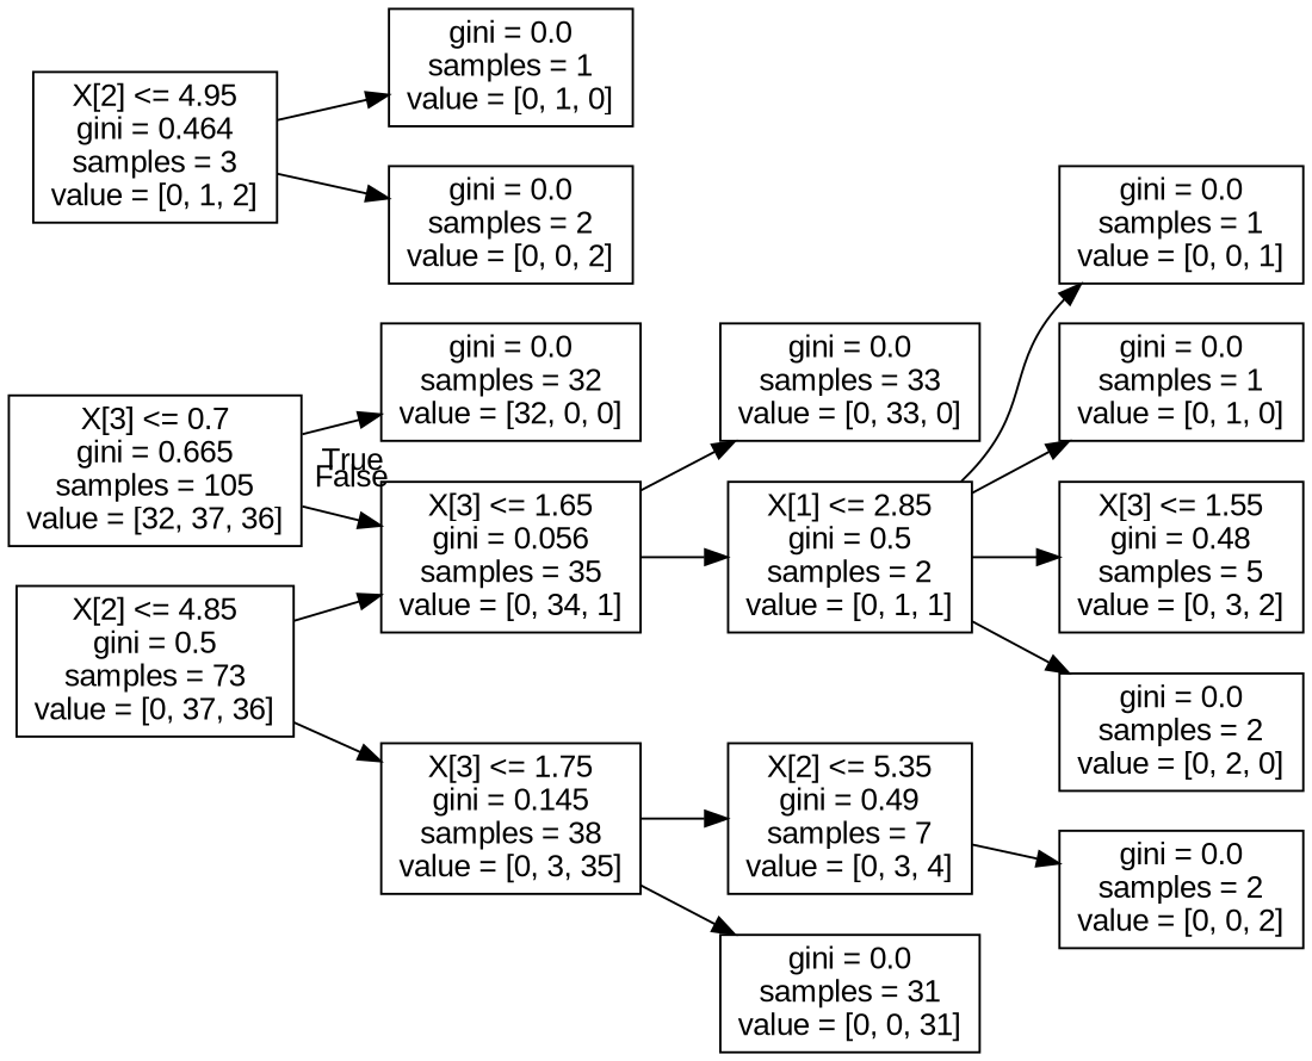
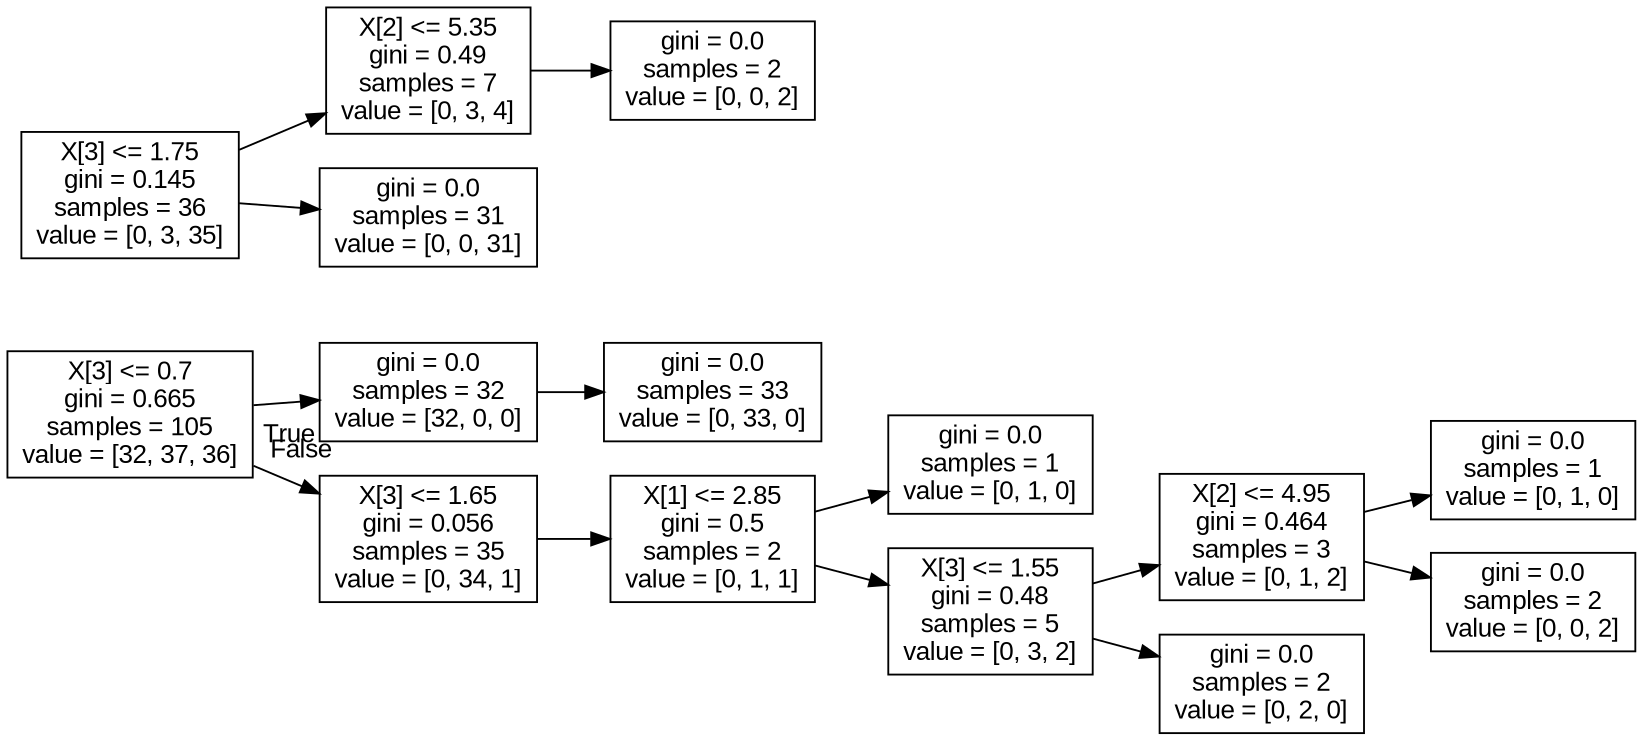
  digraph {
    fontname="Liberation Sans"
    rankdir=LR
    node [fontname="Liberation Sans" shape=box]
    edge [fontname="Liberation Sans"]
    n1 [label="X[3] <= 0.7\ngini = 0.665\nsamples = 105\nvalue = [32, 37, 36]"]
    n2 [label="gini = 0.0\nsamples = 32\nvalue = [32, 0, 0]"]
    n3 [label="X[3] <= 1.65\ngini = 0.056\nsamples = 35\nvalue = [0, 34, 1]"]
-   n4 [label="X[2] <= 4.85\ngini = 0.5\nsamples = 73\nvalue = [0, 37, 36]"]
-   n5 [label="X[3] <= 1.75\ngini = 0.145\nsamples = 38\nvalue = [0, 3, 35]"]
+   n5 [label="X[3] <= 1.75\ngini = 0.145\nsamples = 36\nvalue = [0, 3, 35]"]
    n6 [label="gini = 0.0\nsamples = 33\nvalue = [0, 33, 0]"]
    n7 [label="X[1] <= 2.85\ngini = 0.5\nsamples = 2\nvalue = [0, 1, 1]"]
    n8 [label="X[2] <= 5.35\ngini = 0.49\nsamples = 7\nvalue = [0, 3, 4]"]
    n9 [label="gini = 0.0\nsamples = 31\nvalue = [0, 0, 31]"]
-   n10 [label="gini = 0.0\nsamples = 1\nvalue = [0, 0, 1]"]
    n11 [label="gini = 0.0\nsamples = 1\nvalue = [0, 1, 0]"]
    n12 [label="X[3] <= 1.55\ngini = 0.48\nsamples = 5\nvalue = [0, 3, 2]"]
    n13 [label="gini = 0.0\nsamples = 2\nvalue = [0, 0, 2]"]
    n14 [label="X[2] <= 4.95\ngini = 0.464\nsamples = 3\nvalue = [0, 1, 2]"]
    n15 [label="gini = 0.0\nsamples = 2\nvalue = [0, 2, 0]"]
    n16 [label="gini = 0.0\nsamples = 1\nvalue = [0, 1, 0]"]
    n17 [label="gini = 0.0\nsamples = 2\nvalue = [0, 0, 2]"]
    n1 -> n2 [headlabel=True labelangle=45 labeldistance=2.5]
    n1 -> n3 [headlabel=False labelangle=-45 labeldistance=2.5]
-   n3 -> n6
+   n2 -> n6
    n3 -> n7
-   n4 -> n3
-   n4 -> n5
    n5 -> n8
    n5 -> n9
-   n7 -> n10
    n7 -> n11
    n7 -> n12
    n8 -> n13
-   n7 -> n15
+   n12 -> n14
+   n12 -> n15
    n14 -> n16
    n14 -> n17
  }
